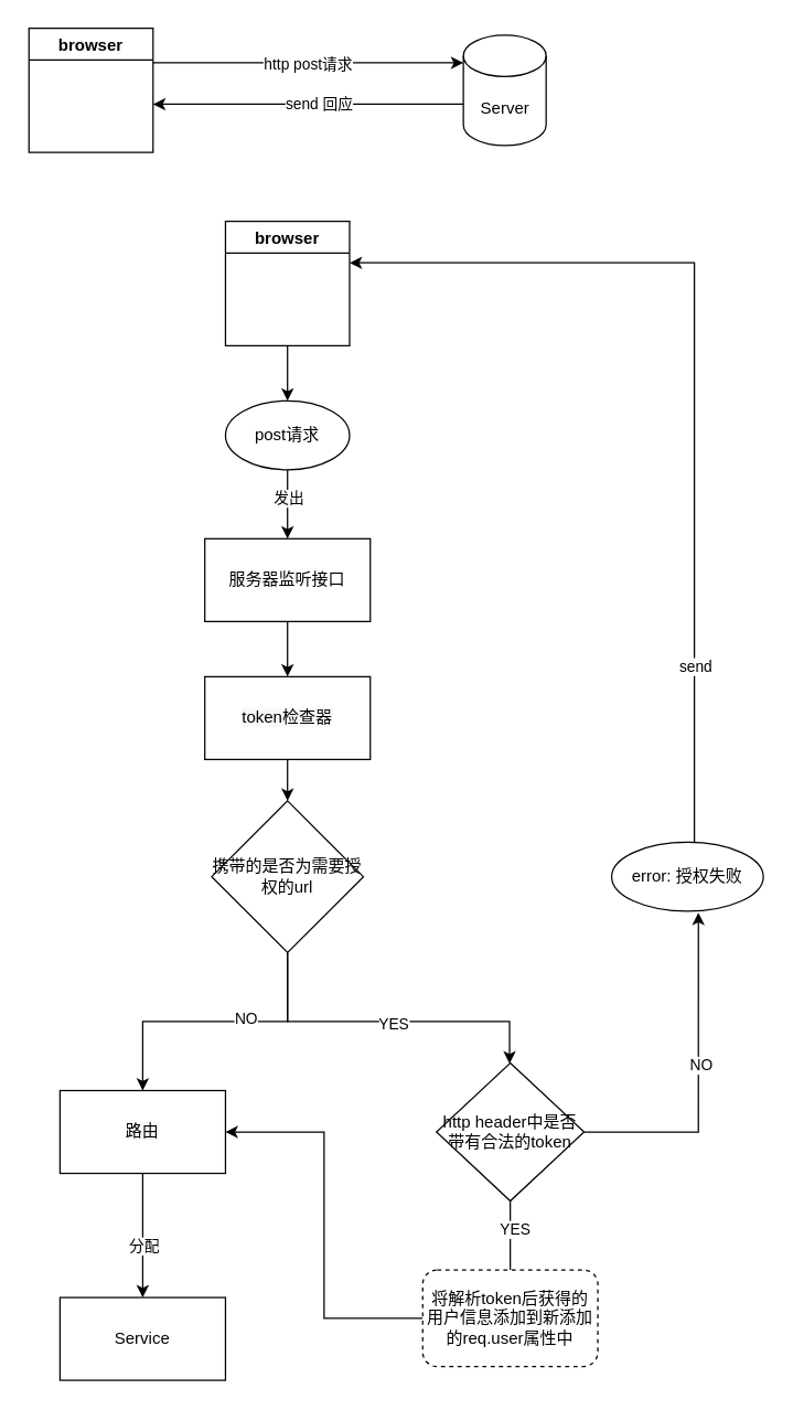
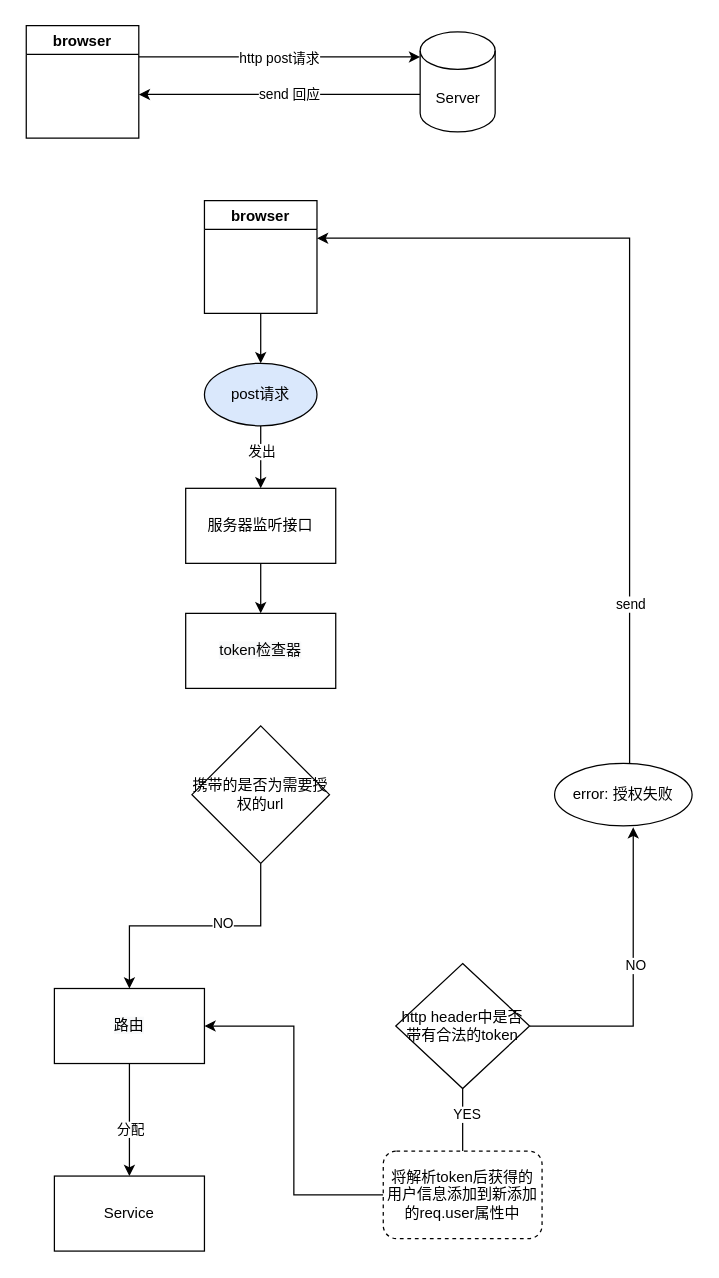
  <mxCell id="0" />
  <mxCell id="1" parent="0" />
  <mxCell id="2" style="edgeStyle=orthogonalEdgeStyle;rounded=0;orthogonalLoop=1;jettySize=auto;html=1;" parent="1" source="4" edge="1"><mxGeometry relative="1" as="geometry"><mxPoint x="110.5" y="75" as="targetPoint" /><Array as="points"><mxPoint x="110.5" y="75" /></Array></mxGeometry></mxCell>
  <mxCell id="3" value="send 回应" style="edgeLabel;html=1;align=center;verticalAlign=middle;resizable=0;points=[];" parent="2" vertex="1" connectable="0"><mxGeometry x="-0.067" y="-1" relative="1" as="geometry"><mxPoint as="offset" /></mxGeometry></mxCell>
  <mxCell id="4" value="Server" style="shape=cylinder3;whiteSpace=wrap;html=1;boundedLbl=1;backgroundOutline=1;size=15;" parent="1" vertex="1"><mxGeometry x="335.5" y="25" width="60" height="80" as="geometry" /></mxCell>
  <mxCell id="5" style="edgeStyle=orthogonalEdgeStyle;rounded=0;orthogonalLoop=1;jettySize=auto;html=1;" parent="1" source="7" edge="1"><mxGeometry relative="1" as="geometry"><mxPoint x="335.5" y="45" as="targetPoint" /><Array as="points"><mxPoint x="330.5" y="45" /></Array></mxGeometry></mxCell>
  <mxCell id="6" value="http post请求" style="edgeLabel;html=1;align=center;verticalAlign=middle;resizable=0;points=[];" parent="5" vertex="1" connectable="0"><mxGeometry x="-0.115" y="-3" relative="1" as="geometry"><mxPoint x="12" y="-3" as="offset" /></mxGeometry></mxCell>
  <mxCell id="7" value="browser" style="swimlane;startSize=23;" parent="1" vertex="1"><mxGeometry x="20.5" y="20" width="90" height="90" as="geometry" /></mxCell>
  <mxCell id="8" style="edgeStyle=orthogonalEdgeStyle;rounded=0;orthogonalLoop=1;jettySize=auto;html=1;" parent="1" source="9" target="11" edge="1"><mxGeometry relative="1" as="geometry" /></mxCell>
  <mxCell id="9" value="服务器监听接口" style="rounded=0;whiteSpace=wrap;html=1;" parent="1" vertex="1"><mxGeometry x="148" y="390" width="120" height="60" as="geometry" /></mxCell>
- <mxCell id="10" style="edgeStyle=orthogonalEdgeStyle;rounded=0;orthogonalLoop=1;jettySize=auto;html=1;exitX=0.5;exitY=1;exitDx=0;exitDy=0;entryX=0.5;entryY=0;entryDx=0;entryDy=0;" parent="1" source="11" target="21" edge="1"><mxGeometry relative="1" as="geometry" /></mxCell>
  <mxCell id="11" value="&lt;meta charset=&quot;utf-8&quot;&gt;&lt;span style=&quot;color: rgb(0, 0, 0); font-family: Helvetica; font-size: 12px; font-style: normal; font-variant-ligatures: normal; font-variant-caps: normal; font-weight: 400; letter-spacing: normal; orphans: 2; text-align: center; text-indent: 0px; text-transform: none; widows: 2; word-spacing: 0px; -webkit-text-stroke-width: 0px; background-color: rgb(248, 249, 250); text-decoration-thickness: initial; text-decoration-style: initial; text-decoration-color: initial; float: none; display: inline !important;&quot;&gt;token检查器&lt;/span&gt;" style="rounded=0;whiteSpace=wrap;html=1;" parent="1" vertex="1"><mxGeometry x="148" y="490" width="120" height="60" as="geometry" /></mxCell>
  <mxCell id="12" style="edgeStyle=orthogonalEdgeStyle;rounded=0;orthogonalLoop=1;jettySize=auto;html=1;entryX=0.5;entryY=0;entryDx=0;entryDy=0;" parent="1" source="14" target="28" edge="1"><mxGeometry relative="1" as="geometry"><mxPoint x="208" y="890" as="targetPoint" /></mxGeometry></mxCell>
  <mxCell id="13" value="分配" style="edgeLabel;html=1;align=center;verticalAlign=middle;resizable=0;points=[];" parent="12" vertex="1" connectable="0"><mxGeometry x="0.39" y="-1" relative="1" as="geometry"><mxPoint x="1" y="-11" as="offset" /></mxGeometry></mxCell>
  <mxCell id="14" value="&lt;meta charset=&quot;utf-8&quot;&gt;&lt;span style=&quot;color: rgb(0, 0, 0); font-family: Helvetica; font-size: 12px; font-style: normal; font-variant-ligatures: normal; font-variant-caps: normal; font-weight: 400; letter-spacing: normal; orphans: 2; text-align: center; text-indent: 0px; text-transform: none; widows: 2; word-spacing: 0px; -webkit-text-stroke-width: 0px; background-color: rgb(248, 249, 250); text-decoration-thickness: initial; text-decoration-style: initial; text-decoration-color: initial; float: none; display: inline !important;&quot;&gt;路由&lt;/span&gt;" style="rounded=0;whiteSpace=wrap;html=1;" parent="1" vertex="1"><mxGeometry x="43" y="790" width="120" height="60" as="geometry" /></mxCell>
  <mxCell id="15" style="edgeStyle=orthogonalEdgeStyle;rounded=0;orthogonalLoop=1;jettySize=auto;html=1;entryX=0.5;entryY=0;entryDx=0;entryDy=0;" parent="1" source="16" target="9" edge="1"><mxGeometry relative="1" as="geometry" /></mxCell>
- <mxCell id="16" value="post请求" style="ellipse;whiteSpace=wrap;html=1;" parent="1" vertex="1"><mxGeometry x="163" y="290" width="90" height="50" as="geometry" /></mxCell>
+ <mxCell id="16" value="post请求" style="ellipse;whiteSpace=wrap;html=1;fillColor=#dae8fc;" parent="1" vertex="1"><mxGeometry x="163" y="290" width="90" height="50" as="geometry" /></mxCell>
  <mxCell id="17" style="edgeStyle=orthogonalEdgeStyle;rounded=0;orthogonalLoop=1;jettySize=auto;html=1;entryX=0.5;entryY=0;entryDx=0;entryDy=0;" parent="1" source="21" target="14" edge="1"><mxGeometry relative="1" as="geometry" /></mxCell>
  <mxCell id="18" value="NO" style="edgeLabel;html=1;align=center;verticalAlign=middle;resizable=0;points=[];" parent="17" vertex="1" connectable="0"><mxGeometry x="-0.18" y="-3" relative="1" as="geometry"><mxPoint x="3" as="offset" /></mxGeometry></mxCell>
- <mxCell id="19" style="edgeStyle=orthogonalEdgeStyle;rounded=0;orthogonalLoop=1;jettySize=auto;html=1;" parent="1" source="21" target="31" edge="1"><mxGeometry relative="1" as="geometry"><Array as="points"><mxPoint x="208" y="740" /><mxPoint x="369" y="740" /></Array></mxGeometry></mxCell>
- <mxCell id="20" value="YES" style="edgeLabel;html=1;align=center;verticalAlign=middle;resizable=0;points=[];" parent="19" vertex="1" connectable="0"><mxGeometry x="0.042" y="-1" relative="1" as="geometry"><mxPoint as="offset" /></mxGeometry></mxCell>
  <mxCell id="21" value="携带的是否为需要授权的url" style="rhombus;whiteSpace=wrap;html=1;" parent="1" vertex="1"><mxGeometry x="153" y="580" width="110" height="110" as="geometry" /></mxCell>
  <mxCell id="22" style="edgeStyle=orthogonalEdgeStyle;rounded=0;orthogonalLoop=1;jettySize=auto;html=1;" parent="1" source="24" edge="1"><mxGeometry relative="1" as="geometry"><mxPoint x="253" y="190" as="targetPoint" /><Array as="points"><mxPoint x="503" y="635" /><mxPoint x="503" y="190" /></Array></mxGeometry></mxCell>
  <mxCell id="23" value="send" style="edgeLabel;html=1;align=center;verticalAlign=middle;resizable=0;points=[];" parent="22" vertex="1" connectable="0"><mxGeometry x="-0.618" relative="1" as="geometry"><mxPoint as="offset" /></mxGeometry></mxCell>
  <mxCell id="24" value="error: 授权失败" style="ellipse;whiteSpace=wrap;html=1;" parent="1" vertex="1"><mxGeometry x="443" y="610" width="110" height="50" as="geometry" /></mxCell>
  <mxCell id="25" style="edgeStyle=orthogonalEdgeStyle;rounded=0;orthogonalLoop=1;jettySize=auto;html=1;entryX=0.5;entryY=0;entryDx=0;entryDy=0;" parent="1" source="26" target="16" edge="1"><mxGeometry relative="1" as="geometry" /></mxCell>
  <mxCell id="26" value="browser" style="swimlane;startSize=23;" parent="1" vertex="1"><mxGeometry x="163" y="160" width="90" height="90" as="geometry" /></mxCell>
  <mxCell id="27" value="发出" style="edgeLabel;html=1;align=center;verticalAlign=middle;resizable=0;points=[];" parent="1" vertex="1" connectable="0"><mxGeometry x="208" y="360" as="geometry" /></mxCell>
  <mxCell id="28" value="Service" style="rounded=0;whiteSpace=wrap;html=1;" parent="1" vertex="1"><mxGeometry x="43" y="940" width="120" height="60" as="geometry" /></mxCell>
  <mxCell id="29" style="edgeStyle=orthogonalEdgeStyle;rounded=0;orthogonalLoop=1;jettySize=auto;html=1;entryX=0.572;entryY=1.022;entryDx=0;entryDy=0;entryPerimeter=0;" parent="1" source="31" target="24" edge="1"><mxGeometry relative="1" as="geometry" /></mxCell>
  <mxCell id="30" value="NO" style="edgeLabel;html=1;align=center;verticalAlign=middle;resizable=0;points=[];" parent="29" vertex="1" connectable="0"><mxGeometry x="0.084" y="-2" relative="1" as="geometry"><mxPoint as="offset" /></mxGeometry></mxCell>
  <mxCell id="31" value="http header中是否带有合法的token" style="rhombus;whiteSpace=wrap;html=1;" parent="1" vertex="1"><mxGeometry x="316" y="770" width="107" height="100" as="geometry" /></mxCell>
  <mxCell id="32" style="edgeStyle=orthogonalEdgeStyle;rounded=0;orthogonalLoop=1;jettySize=auto;html=1;entryX=1;entryY=0.5;entryDx=0;entryDy=0;" parent="1" source="33" target="14" edge="1"><mxGeometry relative="1" as="geometry" /></mxCell>
  <mxCell id="33" value="将解析token后获得的用户信息添加到新添加的req.user属性中" style="rounded=1;whiteSpace=wrap;html=1;dashed=1;" parent="1" vertex="1"><mxGeometry x="306" y="920" width="127" height="70" as="geometry" /></mxCell>
  <mxCell id="34" value="" style="endArrow=none;html=1;rounded=0;entryX=0.5;entryY=1;entryDx=0;entryDy=0;" parent="1" source="33" target="31" edge="1"><mxGeometry width="50" height="50" relative="1" as="geometry"><mxPoint x="193" y="730" as="sourcePoint" /><mxPoint x="243" y="680" as="targetPoint" /></mxGeometry></mxCell>
  <mxCell id="35" value="YES" style="edgeLabel;html=1;align=center;verticalAlign=middle;resizable=0;points=[];" parent="34" vertex="1" connectable="0"><mxGeometry x="0.249" y="-3" relative="1" as="geometry"><mxPoint y="1" as="offset" /></mxGeometry></mxCell>
